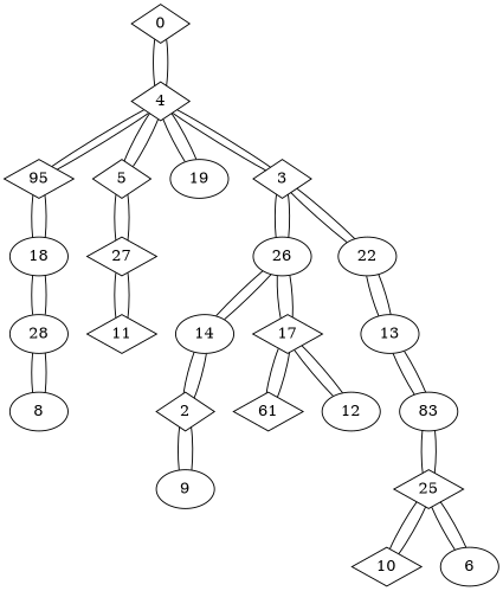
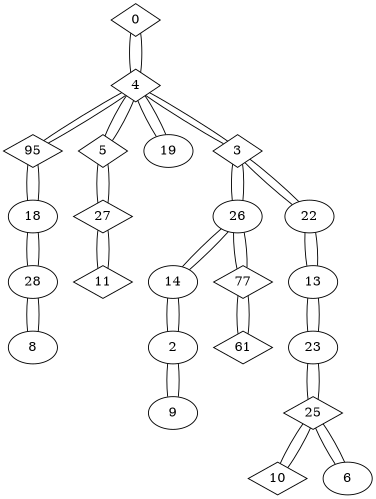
  graph {
    node [shape=ellipse]
    edge [distancia=11]
    0 [shape=diamond]
    4 [shape=diamond]
    n3 [label=95 shape=diamond]
    5 [shape=diamond]
    19
    3 [shape=diamond]
    18
    27 [shape=diamond]
    26
    22
    28
    11 [shape=diamond]
    14
-   17 [shape=diamond]
+   17 [shape=diamond label=77]
    13
    8
-   2 [shape=diamond]
+   2
    n18 [label=61 shape=diamond]
-   12
-   23 [label=83]
+   23
    9
    25 [shape=diamond]
    10 [shape=diamond]
    6
    0 -- 4 [distancia=14]
    4 -- 0 [distancia=14]
    4 -- n3 [distancia=7]
    4 -- 5 [distancia=9]
    4 -- 19 [distancia=10]
    4 -- 3
    n3 -- 4 [distancia=7]
    n3 -- 18 [distancia=4]
    5 -- 4 [distancia=9]
    5 -- 27 [distancia=6]
    19 -- 4 [distancia=10]
    3 -- 4
    3 -- 26 [distancia=1]
    3 -- 22 [distancia=10]
    18 -- n3 [distancia=4]
    18 -- 28
    27 -- 5 [distancia=6]
    27 -- 11 [distancia=8]
    26 -- 3 [distancia=1]
    26 -- 14 [distancia=1]
    26 -- 17 [distancia=5]
    22 -- 3 [distancia=10]
    22 -- 13 [distancia=8]
    28 -- 18
    28 -- 8 [distancia=9]
    11 -- 27 [distancia=8]
    14 -- 26 [distancia=1]
    14 -- 2 [distancia=8]
    17 -- 26 [distancia=5]
    17 -- n18
-   17 -- 12 [distancia=13]
    13 -- 22 [distancia=8]
    13 -- 23 [distancia=3]
    8 -- 28 [distancia=9]
    2 -- 14 [distancia=8]
    2 -- 9
    n18 -- 17
-   12 -- 17 [distancia=13]
    23 -- 13 [distancia=3]
    23 -- 25 [distancia=5]
    9 -- 2
    25 -- 23 [distancia=5]
    25 -- 10 [distancia=9]
    25 -- 6 [distancia=15]
    10 -- 25 [distancia=9]
    6 -- 25 [distancia=15]
  }
